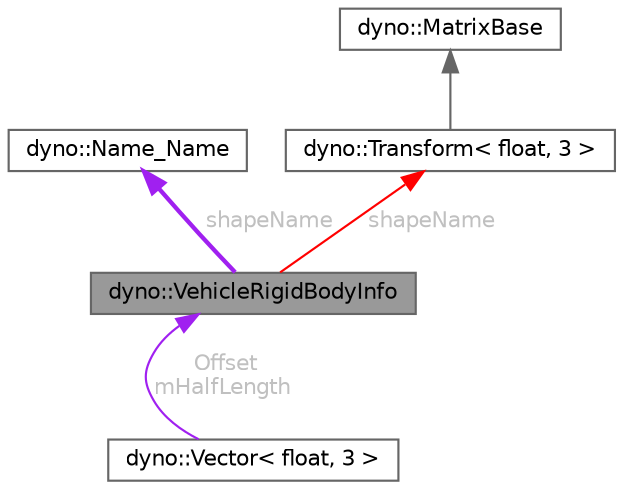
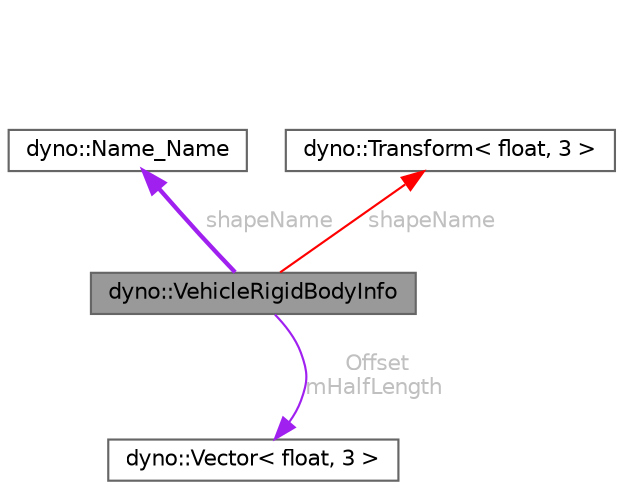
  digraph {
    node [color=gray40 fillcolor=white fontname=Helvetica fontsize=10 shape=box style=filled]
    edge [color=purple dir=back fontcolor=grey fontname=Helvetica fontsize=10 labelfontname=Helvetica labelfontsize=10 style=solid]
    n1 [fillcolor=grey60 fontcolor=black height=0.2 label="dyno::VehicleRigidBodyInfo" width=0.4]
    n2 [height=0.2 label="dyno::Name_Name" width=0.4]
    n3 [height=0.2 label="dyno::Transform\< float, 3 \>" width=0.4]
-   n4 [height=0.2 label="dyno::MatrixBase" width=0.4]
    n5 [height=0.2 label="dyno::Vector\< float, 3 \>" width=0.4]
    n2 -> n1 [label=" shapeName" style=bold]
    n3 -> n1 [color=red label=" shapeName"]
-   n4 -> n3 [color=gray40 fontcolor=""]
-   n1 -> n5 [label=" Offset\nmHalfLength"]
+   n5 -> n1 [label=" Offset\nmHalfLength"]
  }
